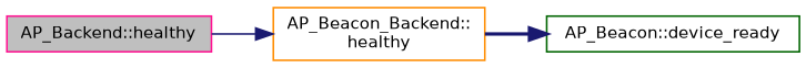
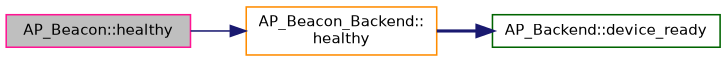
  digraph {
    rankdir=LR
    node [fillcolor=white fontname=Helvetica fontsize=10 shape=record style=filled]
    edge [color=midnightblue fontname=Helvetica fontsize=10 labelfontname=Helvetica labelfontsize=10]
-   n1 [color=deeppink fillcolor=grey75 fontcolor=black height=0.2 label="AP_Backend::healthy" width=0.4]
+   n1 [color=deeppink fillcolor=grey75 fontcolor=black height=0.2 label="AP_Beacon::healthy" width=0.4]
    n2 [color=darkorange height=0.2 label="AP_Beacon_Backend::\lhealthy" width=0.4]
-   n3 [color=darkgreen height=0.2 label="AP_Beacon::device_ready" width=0.4]
+   n3 [color=darkgreen height=0.2 label="AP_Backend::device_ready" width=0.4]
    n1 -> n2 [style=solid]
    n2 -> n3 [style=bold]
  }
